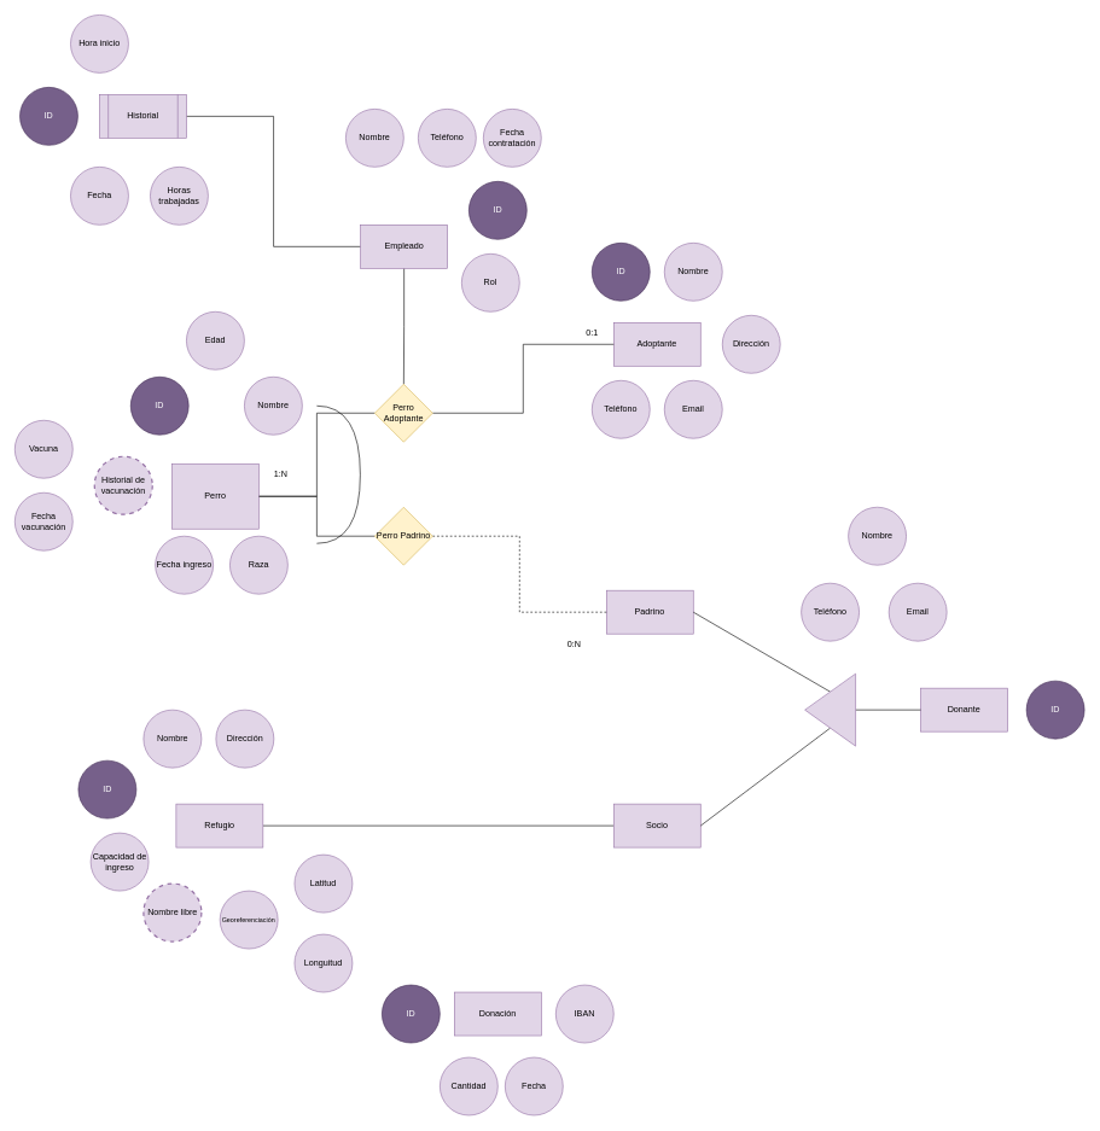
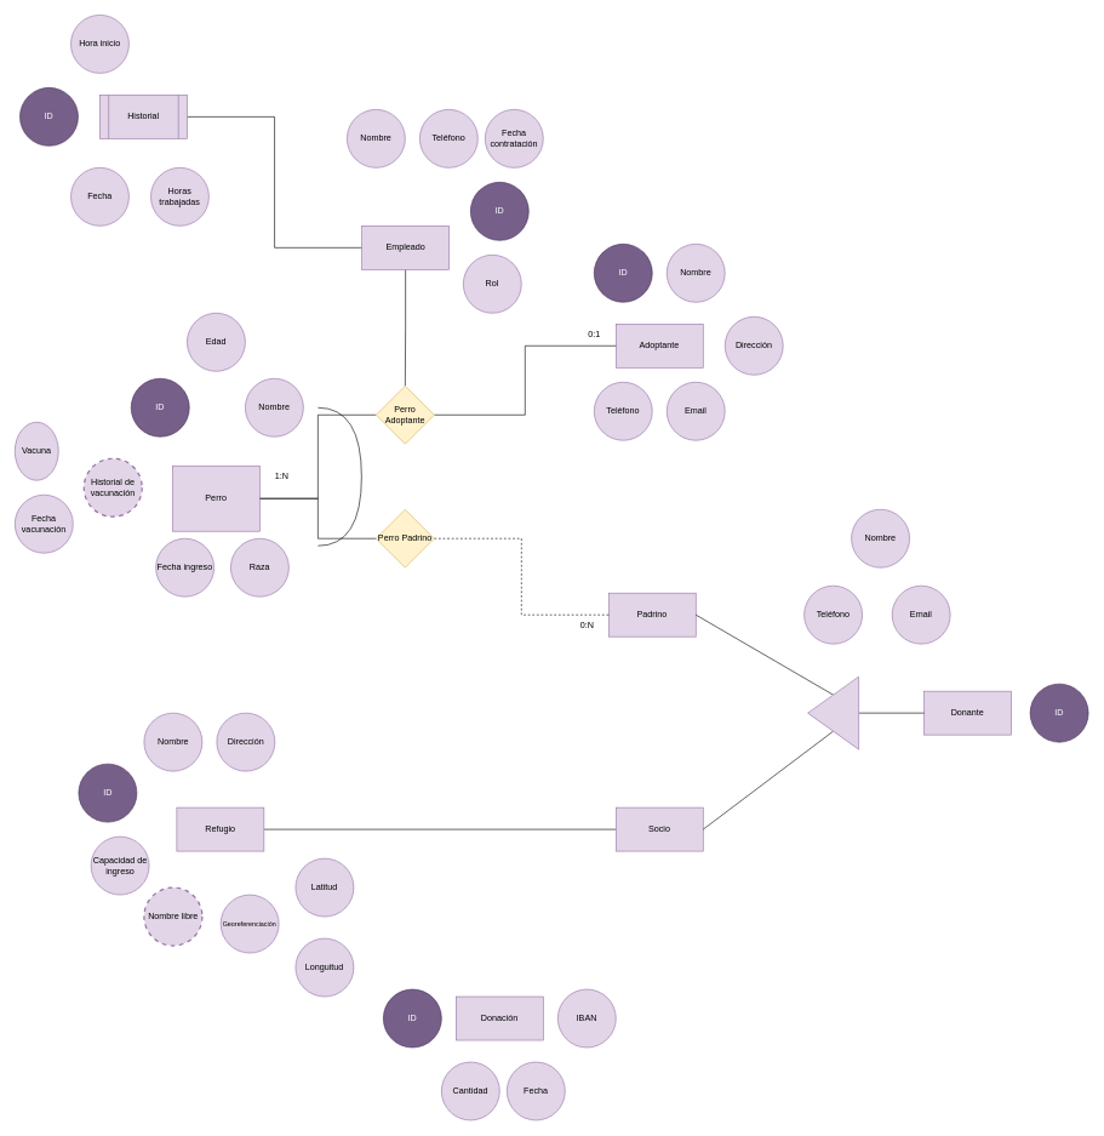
  <mxCell id="0" />
  <mxCell id="1" parent="0" />
  <mxCell id="2" style="edgeStyle=orthogonalEdgeStyle;rounded=0;orthogonalLoop=1;jettySize=auto;html=1;exitX=1;exitY=0.5;exitDx=0;exitDy=0;entryX=0;entryY=0.5;entryDx=0;entryDy=0;endArrow=none;endFill=0;" edge="1" parent="1" source="3" target="58"><mxGeometry relative="1" as="geometry" /></mxCell>
  <mxCell id="3" value="Refugio" style="rounded=0;whiteSpace=wrap;html=1;fillColor=#e1d5e7;strokeColor=#9673a6;" parent="1" vertex="1"><mxGeometry x="242.75" y="1110" width="120" height="60" as="geometry" /></mxCell>
  <mxCell id="4" value="Nombre" style="ellipse;whiteSpace=wrap;html=1;aspect=fixed;fillColor=#e1d5e7;strokeColor=#9673a6;" parent="1" vertex="1"><mxGeometry x="197.75" y="980" width="80" height="80" as="geometry" /></mxCell>
  <mxCell id="5" value="ID" style="ellipse;whiteSpace=wrap;html=1;aspect=fixed;fillColor=#76608a;strokeColor=#432D57;fontColor=#ffffff;" parent="1" vertex="1"><mxGeometry x="107.75" y="1050" width="80" height="80" as="geometry" /></mxCell>
  <mxCell id="6" value="Dirección" style="ellipse;whiteSpace=wrap;html=1;aspect=fixed;fillColor=#e1d5e7;strokeColor=#9673a6;" parent="1" vertex="1"><mxGeometry x="297.75" y="980" width="80" height="80" as="geometry" /></mxCell>
  <mxCell id="7" value="&lt;font style=&quot;font-size: 9px;&quot;&gt;Georeferenciación&lt;/font&gt;" style="ellipse;whiteSpace=wrap;html=1;aspect=fixed;fillColor=#e1d5e7;strokeColor=#9673a6;" parent="1" vertex="1"><mxGeometry x="303.25" y="1230" width="80" height="80" as="geometry" /></mxCell>
  <mxCell id="8" value="Latitud" style="ellipse;whiteSpace=wrap;html=1;aspect=fixed;fillColor=#e1d5e7;strokeColor=#9673a6;" parent="1" vertex="1"><mxGeometry x="406.25" y="1180" width="80" height="80" as="geometry" /></mxCell>
  <mxCell id="9" value="Longuitud" style="ellipse;whiteSpace=wrap;html=1;aspect=fixed;fillColor=#e1d5e7;strokeColor=#9673a6;" parent="1" vertex="1"><mxGeometry x="406.25" y="1290" width="80" height="80" as="geometry" /></mxCell>
  <mxCell id="10" value="Capacidad de ingreso" style="ellipse;whiteSpace=wrap;html=1;aspect=fixed;fillColor=#e1d5e7;strokeColor=#9673a6;" parent="1" vertex="1"><mxGeometry x="124.75" y="1150" width="80" height="80" as="geometry" /></mxCell>
  <mxCell id="11" value="Nombre libre" style="ellipse;whiteSpace=wrap;html=1;aspect=fixed;fillColor=#e1d5e7;strokeColor=#9673a6;dashed=1;strokeWidth=2;" parent="1" vertex="1"><mxGeometry x="197.75" y="1220" width="80" height="80" as="geometry" /></mxCell>
  <mxCell id="12" style="edgeStyle=orthogonalEdgeStyle;rounded=0;orthogonalLoop=1;jettySize=auto;html=1;exitX=1;exitY=0.5;exitDx=0;exitDy=0;endArrow=none;endFill=0;" parent="1" source="13" target="47" edge="1"><mxGeometry relative="1" as="geometry" /></mxCell>
  <mxCell id="13" value="Perro" style="rounded=0;whiteSpace=wrap;html=1;fillColor=#e1d5e7;strokeColor=#9673a6;" parent="1" vertex="1"><mxGeometry x="237" y="640" width="120" height="90" as="geometry" /></mxCell>
  <mxCell id="14" value="ID" style="ellipse;whiteSpace=wrap;html=1;aspect=fixed;fillColor=#76608a;strokeColor=#432D57;fontColor=#ffffff;" parent="1" vertex="1"><mxGeometry x="180" y="520" width="80" height="80" as="geometry" /></mxCell>
  <mxCell id="15" value="Nombre" style="ellipse;whiteSpace=wrap;html=1;aspect=fixed;fillColor=#e1d5e7;strokeColor=#9673a6;" parent="1" vertex="1"><mxGeometry x="337" y="520" width="80" height="80" as="geometry" /></mxCell>
  <mxCell id="16" value="Edad" style="ellipse;whiteSpace=wrap;html=1;aspect=fixed;fillColor=#e1d5e7;strokeColor=#9673a6;" parent="1" vertex="1"><mxGeometry x="257" y="430" width="80" height="80" as="geometry" /></mxCell>
  <mxCell id="17" value="Raza" style="ellipse;whiteSpace=wrap;html=1;aspect=fixed;fillColor=#e1d5e7;strokeColor=#9673a6;" parent="1" vertex="1"><mxGeometry x="317" y="740" width="80" height="80" as="geometry" /></mxCell>
  <mxCell id="18" value="Fecha ingreso" style="ellipse;whiteSpace=wrap;html=1;aspect=fixed;fillColor=#e1d5e7;strokeColor=#9673a6;" parent="1" vertex="1"><mxGeometry x="214" y="740" width="80" height="80" as="geometry" /></mxCell>
- <mxCell id="19" value="Historial de vacunación" style="ellipse;whiteSpace=wrap;html=1;aspect=fixed;fillColor=#e1d5e7;strokeColor=#9673a6;dashed=1;strokeWidth=2;" parent="1" vertex="1"><mxGeometry x="130" y="630" width="80" height="80" as="geometry" /></mxCell>
+ <mxCell id="19" value="Historial de vacunación" style="ellipse;whiteSpace=wrap;html=1;aspect=fixed;fillColor=#e1d5e7;strokeColor=#9673a6;dashed=1;strokeWidth=2;" parent="1" vertex="1"><mxGeometry x="115" y="630" width="80" height="80" as="geometry" /></mxCell>
  <mxCell id="20" value="Fecha vacunación" style="ellipse;whiteSpace=wrap;html=1;aspect=fixed;fillColor=#e1d5e7;strokeColor=#9673a6;" parent="1" vertex="1"><mxGeometry x="20" y="680" width="80" height="80" as="geometry" /></mxCell>
- <mxCell id="21" value="Vacuna" style="ellipse;whiteSpace=wrap;html=1;aspect=fixed;fillColor=#e1d5e7;strokeColor=#9673a6;" parent="1" vertex="1"><mxGeometry x="20" y="580" width="80" height="80" as="geometry" /></mxCell>
+ <mxCell id="21" value="Vacuna" style="ellipse;whiteSpace=wrap;html=1;aspect=fixed;fillColor=#e1d5e7;strokeColor=#9673a6;" parent="1" vertex="1"><mxGeometry x="20" y="580" width="60" height="80" as="geometry" /></mxCell>
  <mxCell id="22" value="Adoptante" style="rounded=0;whiteSpace=wrap;html=1;fillColor=#e1d5e7;strokeColor=#9673a6;" parent="1" vertex="1"><mxGeometry x="847" y="445" width="120" height="60" as="geometry" /></mxCell>
  <mxCell id="23" value="ID" style="ellipse;whiteSpace=wrap;html=1;aspect=fixed;fillColor=#76608a;strokeColor=#432D57;fontColor=#ffffff;" parent="1" vertex="1"><mxGeometry x="817" y="335" width="80" height="80" as="geometry" /></mxCell>
  <mxCell id="24" value="Nombre" style="ellipse;whiteSpace=wrap;html=1;aspect=fixed;fillColor=#e1d5e7;strokeColor=#9673a6;" parent="1" vertex="1"><mxGeometry x="917" y="335" width="80" height="80" as="geometry" /></mxCell>
  <mxCell id="25" value="Dirección" style="ellipse;whiteSpace=wrap;html=1;aspect=fixed;fillColor=#e1d5e7;strokeColor=#9673a6;" parent="1" vertex="1"><mxGeometry x="997" y="435" width="80" height="80" as="geometry" /></mxCell>
  <mxCell id="26" value="Teléfono" style="ellipse;whiteSpace=wrap;html=1;aspect=fixed;fillColor=#e1d5e7;strokeColor=#9673a6;strokeWidth=1;" parent="1" vertex="1"><mxGeometry x="817" y="525" width="80" height="80" as="geometry" /></mxCell>
  <mxCell id="27" value="Email" style="ellipse;whiteSpace=wrap;html=1;aspect=fixed;fillColor=#e1d5e7;strokeColor=#9673a6;strokeWidth=1;" parent="1" vertex="1"><mxGeometry x="917" y="525" width="80" height="80" as="geometry" /></mxCell>
  <mxCell id="28" style="edgeStyle=orthogonalEdgeStyle;rounded=0;orthogonalLoop=1;jettySize=auto;html=1;exitX=0.5;exitY=1;exitDx=0;exitDy=0;endArrow=none;endFill=0;" edge="1" parent="1" source="30" target="45"><mxGeometry relative="1" as="geometry" /></mxCell>
  <mxCell id="29" style="edgeStyle=orthogonalEdgeStyle;rounded=0;orthogonalLoop=1;jettySize=auto;html=1;exitX=0;exitY=0.5;exitDx=0;exitDy=0;entryX=1;entryY=0.5;entryDx=0;entryDy=0;endArrow=none;endFill=0;" edge="1" parent="1" source="30" target="56"><mxGeometry relative="1" as="geometry" /></mxCell>
  <mxCell id="30" value="Empleado" style="rounded=0;whiteSpace=wrap;html=1;fillColor=#e1d5e7;strokeColor=#9673a6;" parent="1" vertex="1"><mxGeometry x="497.5" y="310" width="120" height="60" as="geometry" /></mxCell>
  <mxCell id="31" value="Nombre" style="ellipse;whiteSpace=wrap;html=1;aspect=fixed;fillColor=#e1d5e7;strokeColor=#9673a6;" parent="1" vertex="1"><mxGeometry x="477" y="150" width="80" height="80" as="geometry" /></mxCell>
  <mxCell id="32" value="ID" style="ellipse;whiteSpace=wrap;html=1;aspect=fixed;fillColor=#76608a;strokeColor=#432D57;fontColor=#ffffff;" parent="1" vertex="1"><mxGeometry x="647" y="250" width="80" height="80" as="geometry" /></mxCell>
  <mxCell id="33" value="Rol" style="ellipse;whiteSpace=wrap;html=1;aspect=fixed;fillColor=#e1d5e7;strokeColor=#9673a6;" parent="1" vertex="1"><mxGeometry x="637" y="350" width="80" height="80" as="geometry" /></mxCell>
  <mxCell id="34" value="Fecha contratación" style="ellipse;whiteSpace=wrap;html=1;aspect=fixed;fillColor=#e1d5e7;strokeColor=#9673a6;" parent="1" vertex="1"><mxGeometry x="667" y="150" width="80" height="80" as="geometry" /></mxCell>
  <mxCell id="35" value="Padrino" style="rounded=0;whiteSpace=wrap;html=1;fillColor=#e1d5e7;strokeColor=#9673a6;" parent="1" vertex="1"><mxGeometry y="815" width="120" height="60" as="geometry" x="837" /></mxCell>
  <mxCell id="36" value="ID" style="ellipse;whiteSpace=wrap;html=1;aspect=fixed;fillColor=#76608a;strokeColor=#432D57;fontColor=#ffffff;" parent="1" vertex="1"><mxGeometry x="1417" y="940" width="80" height="80" as="geometry" /></mxCell>
  <mxCell id="37" value="Nombre" style="ellipse;whiteSpace=wrap;html=1;aspect=fixed;fillColor=#e1d5e7;strokeColor=#9673a6;" parent="1" vertex="1"><mxGeometry x="1171" y="700" width="80" height="80" as="geometry" /></mxCell>
  <mxCell id="38" value="Donación" style="rounded=0;whiteSpace=wrap;html=1;fillColor=#e1d5e7;strokeColor=#9673a6;" parent="1" vertex="1"><mxGeometry x="627" y="1370" width="120" height="60" as="geometry" /></mxCell>
  <mxCell id="39" value="ID" style="ellipse;whiteSpace=wrap;html=1;aspect=fixed;fillColor=#76608a;strokeColor=#432D57;fontColor=#ffffff;" parent="1" vertex="1"><mxGeometry x="527" y="1360" width="80" height="80" as="geometry" /></mxCell>
  <mxCell id="40" value="Cantidad" style="ellipse;whiteSpace=wrap;html=1;aspect=fixed;fillColor=#e1d5e7;strokeColor=#9673a6;strokeWidth=1;" parent="1" vertex="1"><mxGeometry x="607" y="1460" width="80" height="80" as="geometry" /></mxCell>
  <mxCell id="41" value="Fecha" style="ellipse;whiteSpace=wrap;html=1;aspect=fixed;fillColor=#e1d5e7;strokeColor=#9673a6;" parent="1" vertex="1"><mxGeometry x="697" y="1460" width="80" height="80" as="geometry" /></mxCell>
  <mxCell id="42" value="IBAN" style="ellipse;whiteSpace=wrap;html=1;aspect=fixed;fillColor=#e1d5e7;strokeColor=#9673a6;" parent="1" vertex="1"><mxGeometry x="767" y="1360" width="80" height="80" as="geometry" /></mxCell>
  <mxCell id="43" style="edgeStyle=orthogonalEdgeStyle;rounded=0;orthogonalLoop=1;jettySize=auto;html=1;exitX=1;exitY=0.5;exitDx=0;exitDy=0;entryX=0;entryY=0.5;entryDx=0;entryDy=0;endArrow=none;endFill=0;" parent="1" source="45" target="22" edge="1"><mxGeometry relative="1" as="geometry"><mxPoint x="663" y="570" as="sourcePoint" /></mxGeometry></mxCell>
  <mxCell id="44" style="edgeStyle=orthogonalEdgeStyle;rounded=0;orthogonalLoop=1;jettySize=auto;html=1;exitX=0;exitY=0.5;exitDx=0;exitDy=0;entryX=1;entryY=0.5;entryDx=0;entryDy=0;endArrow=none;endFill=0;" parent="1" source="45" target="13" edge="1"><mxGeometry relative="1" as="geometry" /></mxCell>
  <mxCell id="45" value="Perro Adoptante" style="rhombus;whiteSpace=wrap;html=1;fillColor=#fff2cc;strokeColor=#d6b656;" parent="1" vertex="1"><mxGeometry x="517" y="530" width="80" height="80" as="geometry" /></mxCell>
  <mxCell id="46" style="edgeStyle=orthogonalEdgeStyle;rounded=0;orthogonalLoop=1;jettySize=auto;html=1;exitX=1;exitY=0.5;exitDx=0;exitDy=0;entryX=0;entryY=0.5;entryDx=0;entryDy=0;endArrow=none;endFill=0;dashed=1;" parent="1" source="47" target="35" edge="1"><mxGeometry relative="1" as="geometry"><mxPoint x="663" y="740" as="sourcePoint" /></mxGeometry></mxCell>
  <mxCell id="47" value="Perro Padrino" style="rhombus;whiteSpace=wrap;html=1;fillColor=#fff2cc;strokeColor=#d6b656;" parent="1" vertex="1"><mxGeometry x="517" y="700" width="80" height="80" as="geometry" /></mxCell>
  <mxCell id="48" value="1:N" style="text;html=1;align=center;verticalAlign=middle;resizable=0;points=[];autosize=1;strokeColor=none;fillColor=none;" parent="1" vertex="1"><mxGeometry x="367" y="640" width="40" height="30" as="geometry" /></mxCell>
  <mxCell id="49" value="0:1" style="text;html=1;align=center;verticalAlign=middle;resizable=0;points=[];autosize=1;strokeColor=none;fillColor=none;" parent="1" vertex="1"><mxGeometry x="797" y="445" width="40" height="30" as="geometry" /></mxCell>
  <mxCell id="50" value="" style="endArrow=none;html=1;rounded=0;edgeStyle=orthogonalEdgeStyle;curved=1;" parent="1" edge="1"><mxGeometry width="50" height="50" relative="1" as="geometry"><mxPoint x="437" y="750" as="sourcePoint" /><mxPoint x="437" y="560" as="targetPoint" /><Array as="points"><mxPoint x="497" y="750" /><mxPoint x="497" y="560" /></Array></mxGeometry></mxCell>
- <mxCell id="51" value="0:N" style="text;html=1;align=center;verticalAlign=middle;resizable=0;points=[];autosize=1;strokeColor=none;fillColor=none;" parent="1" vertex="1"><mxGeometry x="772" y="875" width="40" height="30" as="geometry" /></mxCell>
+ <mxCell id="51" value="0:N" style="text;html=1;align=center;verticalAlign=middle;resizable=0;points=[];autosize=1;strokeColor=none;fillColor=none;" parent="1" vertex="1"><mxGeometry x="787" y="845" width="40" height="30" as="geometry" /></mxCell>
  <mxCell id="52" value="Fecha" style="ellipse;whiteSpace=wrap;html=1;aspect=fixed;fillColor=#e1d5e7;strokeColor=#9673a6;" parent="1" vertex="1"><mxGeometry x="97" y="230" width="80" height="80" as="geometry" /></mxCell>
  <mxCell id="53" value="Hora inicio" style="ellipse;whiteSpace=wrap;html=1;aspect=fixed;fillColor=#e1d5e7;strokeColor=#9673a6;" parent="1" vertex="1"><mxGeometry x="97" y="20" width="80" height="80" as="geometry" /></mxCell>
  <mxCell id="54" value="Horas trabajadas" style="ellipse;whiteSpace=wrap;html=1;aspect=fixed;fillColor=#e1d5e7;strokeColor=#9673a6;" parent="1" vertex="1"><mxGeometry x="207" y="230" width="80" height="80" as="geometry" /></mxCell>
  <mxCell id="55" value="ID" style="ellipse;whiteSpace=wrap;html=1;aspect=fixed;fillColor=#76608a;strokeColor=#432D57;fontColor=#ffffff;" parent="1" vertex="1"><mxGeometry x="27" y="120" width="80" height="80" as="geometry" /></mxCell>
  <mxCell id="56" value="Historial" style="shape=process;whiteSpace=wrap;html=1;backgroundOutline=1;fillColor=#e1d5e7;strokeColor=#9673a6;" parent="1" vertex="1"><mxGeometry x="137" y="130" width="120" height="60" as="geometry" /></mxCell>
  <mxCell id="57" value="Teléfono" style="ellipse;whiteSpace=wrap;html=1;aspect=fixed;fillColor=#e1d5e7;strokeColor=#9673a6;strokeWidth=1;" parent="1" vertex="1"><mxGeometry x="577" y="150" width="80" height="80" as="geometry" /></mxCell>
  <mxCell id="58" value="Socio" style="rounded=0;whiteSpace=wrap;html=1;fillColor=#e1d5e7;strokeColor=#9673a6;" vertex="1" parent="1"><mxGeometry x="847" y="1110" width="120" height="60" as="geometry" /></mxCell>
  <mxCell id="59" value="Donante" style="rounded=0;whiteSpace=wrap;html=1;fillColor=#e1d5e7;strokeColor=#9673a6;" vertex="1" parent="1"><mxGeometry x="1271" y="950" width="120" height="60" as="geometry" /></mxCell>
  <mxCell id="60" style="edgeStyle=orthogonalEdgeStyle;rounded=0;orthogonalLoop=1;jettySize=auto;html=1;exitX=0;exitY=0.5;exitDx=0;exitDy=0;entryX=0;entryY=0.5;entryDx=0;entryDy=0;endArrow=none;endFill=0;" edge="1" parent="1" source="63" target="59"><mxGeometry relative="1" as="geometry" /></mxCell>
  <mxCell id="61" style="rounded=0;orthogonalLoop=1;jettySize=auto;html=1;exitX=0.5;exitY=1;exitDx=0;exitDy=0;entryX=1;entryY=0.5;entryDx=0;entryDy=0;endArrow=none;endFill=0;" edge="1" parent="1" source="63" target="35"><mxGeometry relative="1" as="geometry" /></mxCell>
  <mxCell id="62" style="rounded=0;orthogonalLoop=1;jettySize=auto;html=1;exitX=0.5;exitY=0;exitDx=0;exitDy=0;entryX=1;entryY=0.5;entryDx=0;entryDy=0;endArrow=none;endFill=0;" edge="1" parent="1" source="63" target="58"><mxGeometry relative="1" as="geometry" /></mxCell>
  <mxCell id="63" value="" style="triangle;whiteSpace=wrap;html=1;rotation=-180;fillColor=#e1d5e7;strokeColor=#9673a6;" vertex="1" parent="1"><mxGeometry x="1111" y="930" width="70" height="100" as="geometry" /></mxCell>
  <mxCell id="64" value="Teléfono" style="ellipse;whiteSpace=wrap;html=1;aspect=fixed;fillColor=#e1d5e7;strokeColor=#9673a6;strokeWidth=1;" vertex="1" parent="1"><mxGeometry x="1106" y="805" width="80" height="80" as="geometry" /></mxCell>
  <mxCell id="65" value="Email" style="ellipse;whiteSpace=wrap;html=1;aspect=fixed;fillColor=#e1d5e7;strokeColor=#9673a6;strokeWidth=1;" vertex="1" parent="1"><mxGeometry x="1227" y="805" width="80" height="80" as="geometry" /></mxCell>
